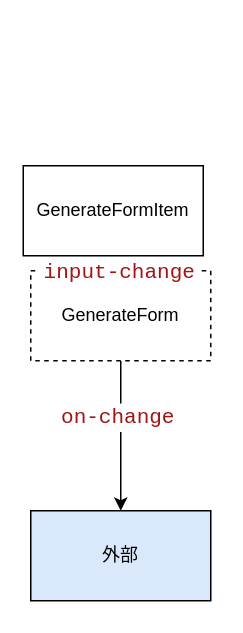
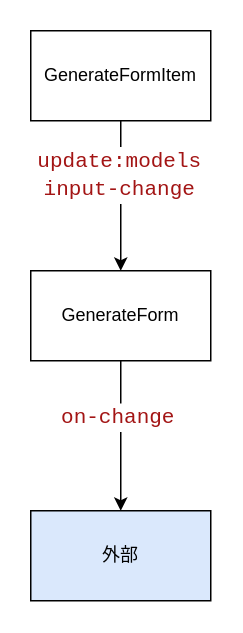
  <mxCell id="0" />
  <mxCell id="1" parent="0" />
  <mxCell id="2" style="edgeStyle=orthogonalEdgeStyle;rounded=0;orthogonalLoop=1;jettySize=auto;html=1;exitX=0.5;exitY=1;exitDx=0;exitDy=0;entryX=0.5;entryY=0;entryDx=0;entryDy=0;" edge="1" parent="1" source="4" target="8"><mxGeometry relative="1" as="geometry" /></mxCell>
  <mxCell id="3" value="&lt;div style=&quot;font-family: &amp;#34;consolas&amp;#34; , &amp;#34;courier new&amp;#34; , monospace ; font-size: 14px ; line-height: 19px&quot;&gt;&lt;span style=&quot;color: #a31515&quot;&gt;on-change&lt;/span&gt;&lt;/div&gt;" style="edgeLabel;html=1;align=center;verticalAlign=middle;resizable=0;points=[];" vertex="1" connectable="0" parent="2"><mxGeometry x="-0.252" y="-3" relative="1" as="geometry"><mxPoint as="offset" /></mxGeometry></mxCell>
- <mxCell id="4" value="GenerateForm" style="rounded=0;whiteSpace=wrap;html=1;dashed=1;" parent="1" vertex="1"><mxGeometry x="20" y="180" width="120" height="60" as="geometry" /></mxCell>
+ <mxCell id="4" value="GenerateForm" style="rounded=0;whiteSpace=wrap;html=1;" parent="1" vertex="1"><mxGeometry x="20" y="180" width="120" height="60" as="geometry" /></mxCell>
  <mxCell id="5" style="edgeStyle=orthogonalEdgeStyle;rounded=0;orthogonalLoop=1;jettySize=auto;html=1;exitX=0.5;exitY=1;exitDx=0;exitDy=0;entryX=0.5;entryY=0;entryDx=0;entryDy=0;" edge="1" parent="1" source="7" target="4"><mxGeometry relative="1" as="geometry" /></mxCell>
  <mxCell id="6" value="&lt;div style=&quot;font-family: &amp;#34;consolas&amp;#34; , &amp;#34;courier new&amp;#34; , monospace ; font-size: 14px ; line-height: 19px&quot;&gt;&lt;span style=&quot;color: #a31515&quot;&gt;update:models&lt;/span&gt;&lt;/div&gt;&lt;div style=&quot;font-family: &amp;#34;consolas&amp;#34; , &amp;#34;courier new&amp;#34; , monospace ; font-size: 14px ; line-height: 19px&quot;&gt;&lt;div style=&quot;line-height: 19px&quot;&gt;&lt;span style=&quot;color: #a31515&quot;&gt;input-change&lt;/span&gt;&lt;/div&gt;&lt;/div&gt;" style="edgeLabel;html=1;align=center;verticalAlign=middle;resizable=0;points=[];" vertex="1" connectable="0" parent="5"><mxGeometry x="-0.292" y="-2" relative="1" as="geometry"><mxPoint as="offset" /></mxGeometry></mxCell>
- <mxCell id="7" value="GenerateFormItem" style="rounded=0;whiteSpace=wrap;html=1;" parent="1" vertex="1"><mxGeometry x="15" y="110" width="120" height="60" as="geometry" /></mxCell>
+ <mxCell id="7" value="GenerateFormItem" style="rounded=0;whiteSpace=wrap;html=1;" parent="1" vertex="1"><mxGeometry x="20" y="20" width="120" height="60" as="geometry" /></mxCell>
  <mxCell id="8" value="外部" style="rounded=0;whiteSpace=wrap;html=1;fillColor=#dae8fc;" vertex="1" parent="1"><mxGeometry x="20" y="340" width="120" height="60" as="geometry" /></mxCell>
